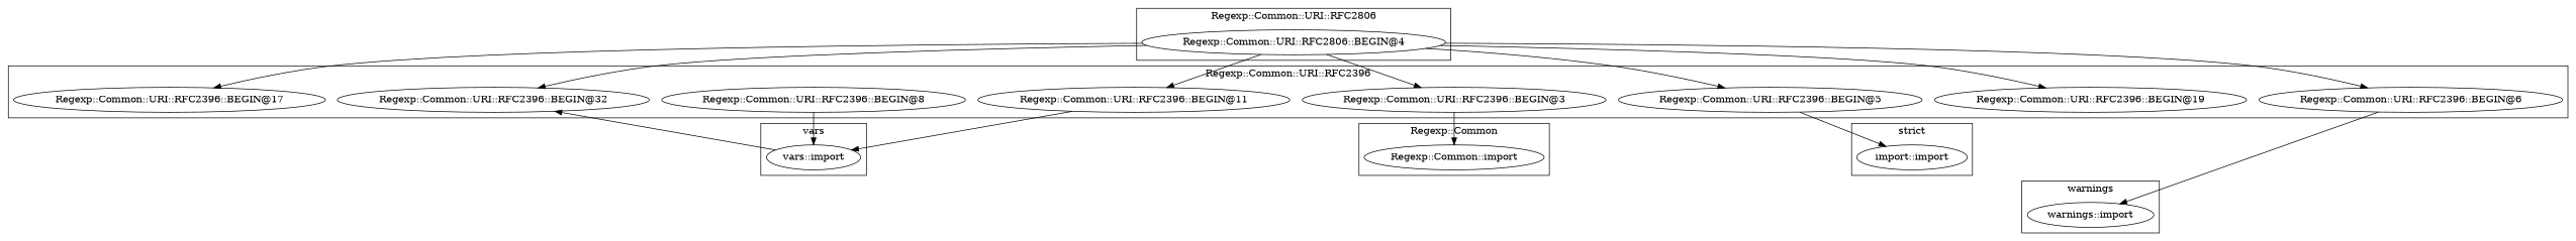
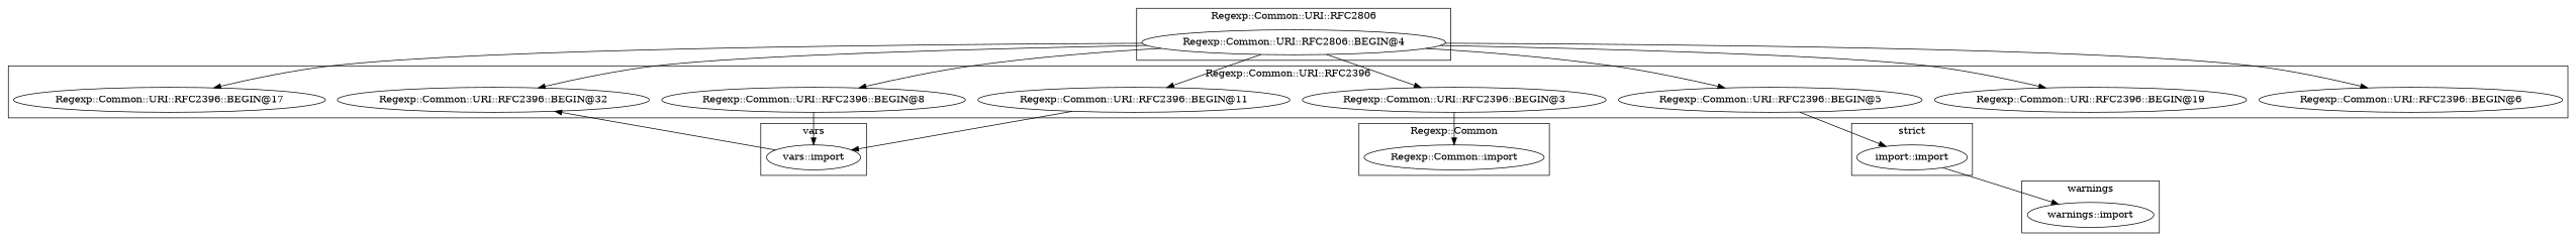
  digraph {
    "vars::import"
    "Regexp::Common::import"
    "warnings::import"
    n4 [label="import::import"]
    "Regexp::Common::URI::RFC2806::BEGIN@4"
    "Regexp::Common::URI::RFC2396::BEGIN@3"
    "Regexp::Common::URI::RFC2396::BEGIN@19"
    "Regexp::Common::URI::RFC2396::BEGIN@11"
    "Regexp::Common::URI::RFC2396::BEGIN@8"
    "Regexp::Common::URI::RFC2396::BEGIN@5"
    "Regexp::Common::URI::RFC2396::BEGIN@32"
    "Regexp::Common::URI::RFC2396::BEGIN@6"
    n13 [label="Regexp::Common::URI::RFC2396::BEGIN@17"]
    subgraph cluster_1 {
      label=vars
      "vars::import"
    }
    subgraph cluster_2 {
      label="Regexp::Common"
      "Regexp::Common::import"
    }
    subgraph cluster_3 {
      label=warnings
      "warnings::import"
    }
    subgraph cluster_4 {
      label="strict"
      n4
    }
    subgraph cluster_5 {
      label="Regexp::Common::URI::RFC2806"
      "Regexp::Common::URI::RFC2806::BEGIN@4"
    }
    subgraph cluster_6 {
      label="Regexp::Common::URI::RFC2396"
      "Regexp::Common::URI::RFC2396::BEGIN@3"
      "Regexp::Common::URI::RFC2396::BEGIN@19"
      "Regexp::Common::URI::RFC2396::BEGIN@11"
      "Regexp::Common::URI::RFC2396::BEGIN@8"
      "Regexp::Common::URI::RFC2396::BEGIN@5"
      "Regexp::Common::URI::RFC2396::BEGIN@32"
      "Regexp::Common::URI::RFC2396::BEGIN@6"
      n13
    }
    "vars::import" -> "Regexp::Common::URI::RFC2396::BEGIN@32"
    "Regexp::Common::URI::RFC2806::BEGIN@4" -> "Regexp::Common::URI::RFC2396::BEGIN@3"
    "Regexp::Common::URI::RFC2806::BEGIN@4" -> "Regexp::Common::URI::RFC2396::BEGIN@19"
    "Regexp::Common::URI::RFC2806::BEGIN@4" -> "Regexp::Common::URI::RFC2396::BEGIN@11"
+   "Regexp::Common::URI::RFC2806::BEGIN@4" -> "Regexp::Common::URI::RFC2396::BEGIN@8"
    "Regexp::Common::URI::RFC2806::BEGIN@4" -> "Regexp::Common::URI::RFC2396::BEGIN@5"
    "Regexp::Common::URI::RFC2806::BEGIN@4" -> "Regexp::Common::URI::RFC2396::BEGIN@32"
    "Regexp::Common::URI::RFC2806::BEGIN@4" -> "Regexp::Common::URI::RFC2396::BEGIN@6"
    "Regexp::Common::URI::RFC2806::BEGIN@4" -> n13
    "Regexp::Common::URI::RFC2396::BEGIN@3" -> "Regexp::Common::import"
    "Regexp::Common::URI::RFC2396::BEGIN@11" -> "vars::import"
    "Regexp::Common::URI::RFC2396::BEGIN@8" -> "vars::import"
    "Regexp::Common::URI::RFC2396::BEGIN@5" -> n4
-   "Regexp::Common::URI::RFC2396::BEGIN@6" -> "warnings::import"
+   n4 -> "warnings::import"
  }
